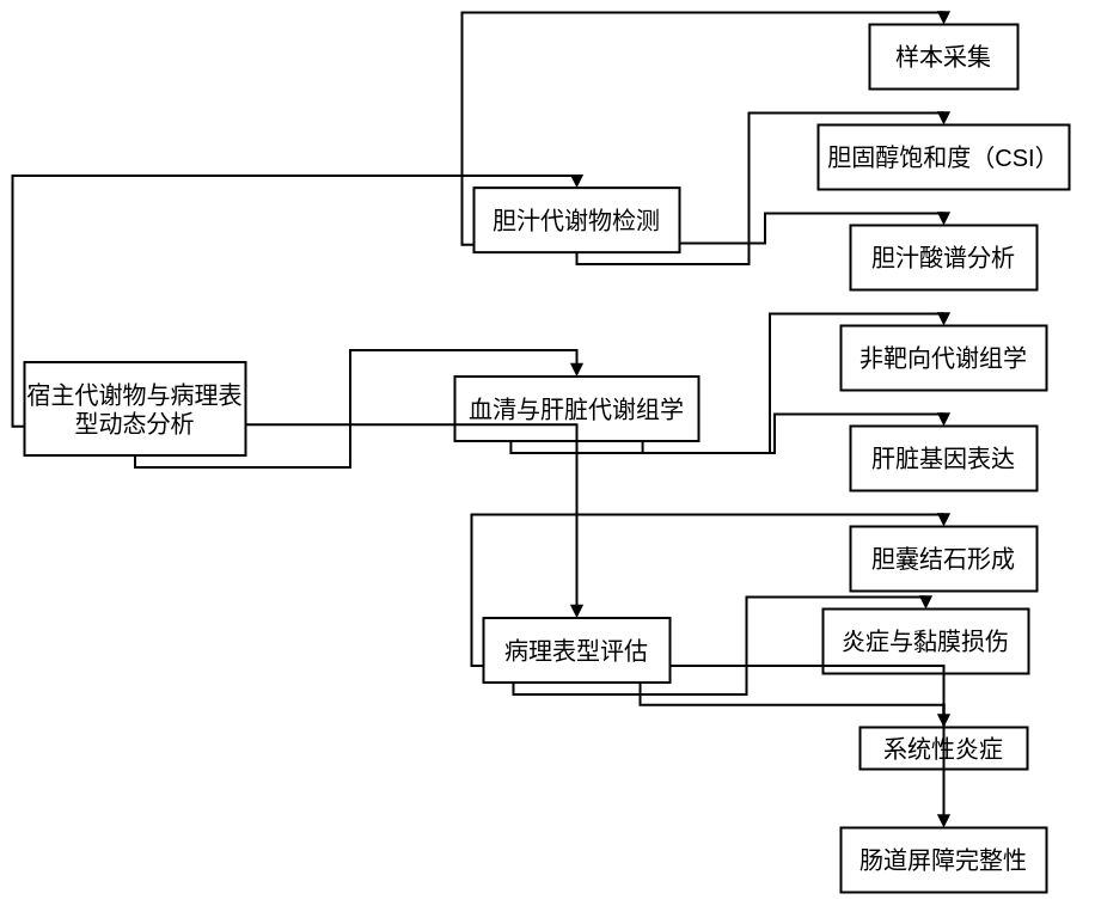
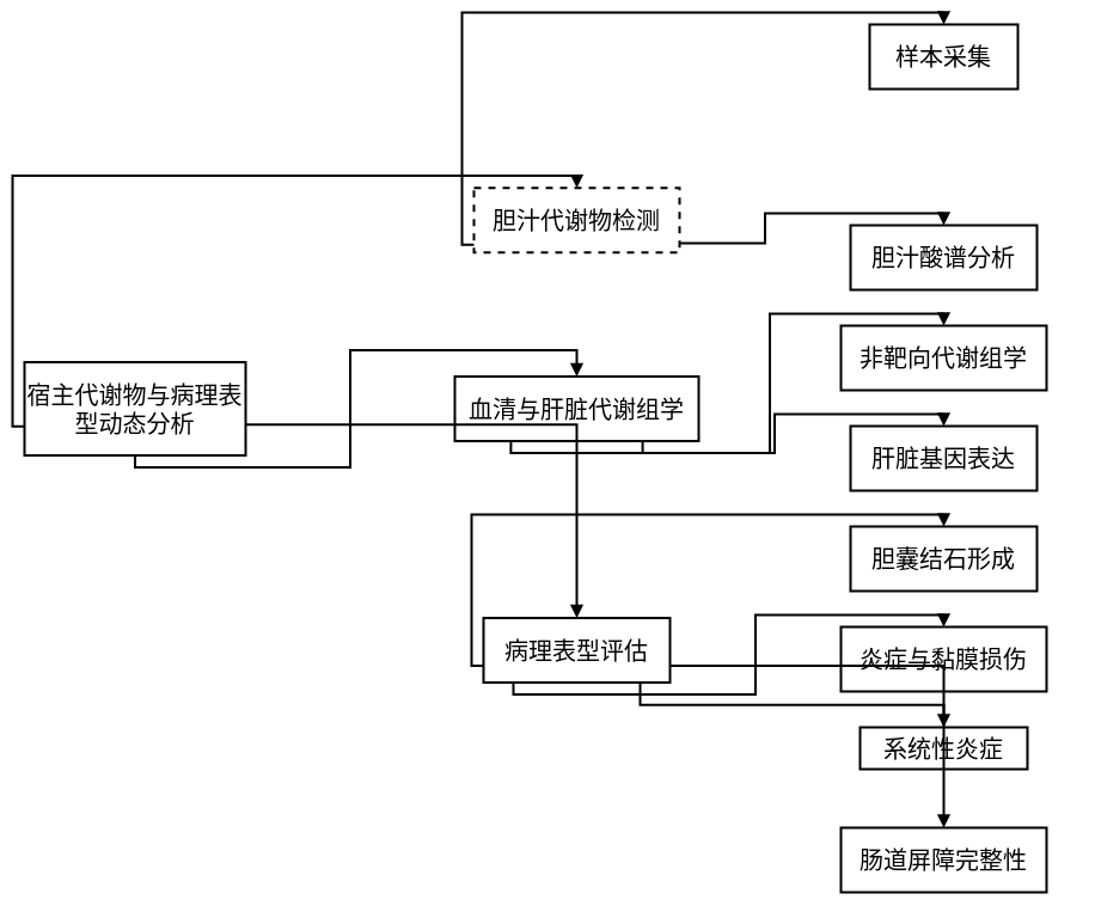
  <mxCell id="0" />
  <mxCell id="1" parent="0" />
  <mxCell id="2" value="宿主代谢物与病理表型动态分析" style="whiteSpace=wrap;strokeWidth=2;fontSize=20;" vertex="1" parent="1"><mxGeometry x="20" y="302.519" width="185" height="78" as="geometry" /></mxCell>
- <mxCell id="3" value="胆汁代谢物检测" style="whiteSpace=wrap;strokeWidth=2;fontSize=20;" vertex="1" parent="1"><mxGeometry x="396" y="156.63" width="172" height="54" as="geometry" /></mxCell>
+ <mxCell id="3" value="胆汁代谢物检测" style="whiteSpace=wrap;strokeWidth=2;fontSize=20;dashed=1;" vertex="1" parent="1"><mxGeometry x="396" y="156.63" width="172" height="54" as="geometry" /></mxCell>
  <mxCell id="4" value="血清与肝脏代谢组学" style="whiteSpace=wrap;strokeWidth=2;fontSize=20;" vertex="1" parent="1"><mxGeometry x="380" y="314.519" width="204" height="54" as="geometry" /></mxCell>
  <mxCell id="5" value="病理表型评估" style="whiteSpace=wrap;strokeWidth=2;fontSize=20;" vertex="1" parent="1"><mxGeometry x="404" y="516.533" width="156" height="54" as="geometry" /></mxCell>
  <mxCell id="6" value="样本采集" style="whiteSpace=wrap;strokeWidth=2;fontSize=20;" vertex="1" parent="1"><mxGeometry x="727" width="124" height="54" as="geometry" y="20" /></mxCell>
- <mxCell id="7" value="胆固醇饱和度（CSI）" style="whiteSpace=wrap;strokeWidth=2;fontSize=20;" vertex="1" parent="1"><mxGeometry x="684" y="104" width="210" height="54" as="geometry" /></mxCell>
  <mxCell id="8" value="胆汁酸谱分析" style="whiteSpace=wrap;strokeWidth=2;fontSize=20;" vertex="1" parent="1"><mxGeometry x="711" y="188" width="156" height="54" as="geometry" /></mxCell>
  <mxCell id="9" value="非靶向代谢组学" style="whiteSpace=wrap;strokeWidth=2;fontSize=20;" vertex="1" parent="1"><mxGeometry x="703" y="272" width="172" height="54" as="geometry" /></mxCell>
  <mxCell id="10" value="肝脏基因表达" style="whiteSpace=wrap;strokeWidth=2;fontSize=20;" vertex="1" parent="1"><mxGeometry x="711" y="356" width="156" height="54" as="geometry" /></mxCell>
  <mxCell id="11" value="胆囊结石形成" style="whiteSpace=wrap;strokeWidth=2;fontSize=20;" vertex="1" parent="1"><mxGeometry x="711" y="440" width="156" height="54" as="geometry" /></mxCell>
- <mxCell id="12" value="炎症与黏膜损伤" style="whiteSpace=wrap;strokeWidth=2;fontSize=20;" vertex="1" parent="1"><mxGeometry x="688" y="509" width="172" height="54" as="geometry" /></mxCell>
+ <mxCell id="12" value="炎症与黏膜损伤" style="whiteSpace=wrap;strokeWidth=2;fontSize=20;" vertex="1" parent="1"><mxGeometry x="703" y="524" width="172" height="54" as="geometry" /></mxCell>
  <mxCell id="13" value="系统性炎症" style="whiteSpace=wrap;strokeWidth=2;fontSize=20;" vertex="1" parent="1"><mxGeometry x="719" y="608" width="140" height="35" as="geometry" /></mxCell>
  <mxCell id="14" value="肠道屏障完整性" style="whiteSpace=wrap;strokeWidth=2;fontSize=20;" vertex="1" parent="1"><mxGeometry x="703" y="692" width="172" height="54" as="geometry" /></mxCell>
  <mxCell id="15" value="" style="startArrow=none;endArrow=block;exitX=0;exitY=0.69;entryX=0.5;entryY=0;rounded=0;orthogonal=1;fontSize=20;edgeStyle=orthogonalEdgeStyle;elbow=vertical;strokeWidth=2;" edge="1" parent="1" source="2" target="3"><mxGeometry relative="1" as="geometry" /></mxCell>
  <mxCell id="16" value="" style="startArrow=none;endArrow=block;exitX=0.5;exitY=1;entryX=0.5;entryY=0;rounded=0;orthogonal=1;fontSize=20;edgeStyle=orthogonalEdgeStyle;elbow=vertical;strokeWidth=2;" edge="1" parent="1" source="2" target="4"><mxGeometry relative="1" as="geometry" /></mxCell>
  <mxCell id="17" value="" style="startArrow=none;endArrow=block;exitX=1;exitY=0.67;entryX=0.5;entryY=0;rounded=0;orthogonal=1;fontSize=20;edgeStyle=orthogonalEdgeStyle;elbow=vertical;strokeWidth=2;" edge="1" parent="1" source="2" target="5"><mxGeometry relative="1" as="geometry" /></mxCell>
  <mxCell id="18" value="" style="startArrow=none;endArrow=block;exitX=0;exitY=0.88;entryX=0.5;entryY=0;rounded=0;orthogonal=1;fontSize=20;edgeStyle=orthogonalEdgeStyle;elbow=vertical;strokeWidth=2;" edge="1" parent="1" source="3" target="6"><mxGeometry relative="1" as="geometry" /></mxCell>
- <mxCell id="19" value="" style="startArrow=none;endArrow=block;exitX=0.5;exitY=1;entryX=0.5;entryY=0;rounded=0;orthogonal=1;fontSize=20;edgeStyle=orthogonalEdgeStyle;elbow=vertical;strokeWidth=2;" edge="1" parent="1" source="3" target="7"><mxGeometry relative="1" as="geometry" /></mxCell>
  <mxCell id="20" value="" style="startArrow=none;endArrow=block;exitX=1;exitY=0.86;entryX=0.5;entryY=0;rounded=0;orthogonal=1;fontSize=20;edgeStyle=orthogonalEdgeStyle;elbow=vertical;strokeWidth=2;" edge="1" parent="1" source="3" target="8"><mxGeometry relative="1" as="geometry" /></mxCell>
  <mxCell id="21" value="" style="startArrow=none;endArrow=block;exitX=0.23;exitY=1;entryX=0.5;entryY=0;rounded=0;orthogonal=1;fontSize=20;edgeStyle=orthogonalEdgeStyle;elbow=vertical;strokeWidth=2;" edge="1" parent="1" source="4" target="9"><mxGeometry relative="1" as="geometry" /></mxCell>
  <mxCell id="22" value="" style="startArrow=none;endArrow=block;exitX=0.77;exitY=1;entryX=0.5;entryY=0;rounded=0;orthogonal=1;fontSize=20;edgeStyle=orthogonalEdgeStyle;elbow=vertical;strokeWidth=2;" edge="1" parent="1" source="4" target="10"><mxGeometry relative="1" as="geometry" /></mxCell>
  <mxCell id="23" value="" style="startArrow=none;endArrow=block;exitX=0;exitY=0.74;entryX=0.5;entryY=0;rounded=0;orthogonal=1;fontSize=20;edgeStyle=orthogonalEdgeStyle;elbow=vertical;strokeWidth=2;" edge="1" parent="1" source="5" target="11"><mxGeometry relative="1" as="geometry" /></mxCell>
  <mxCell id="24" value="" style="startArrow=none;endArrow=block;exitX=0.16;exitY=1;entryX=0.5;entryY=0;rounded=0;orthogonal=1;fontSize=20;edgeStyle=orthogonalEdgeStyle;elbow=vertical;strokeWidth=2;" edge="1" parent="1" source="5" target="12"><mxGeometry relative="1" as="geometry" /></mxCell>
  <mxCell id="25" value="" style="startArrow=none;endArrow=block;exitX=0.84;exitY=1;entryX=0.5;entryY=0;rounded=0;orthogonal=1;fontSize=20;edgeStyle=orthogonalEdgeStyle;elbow=vertical;strokeWidth=2;" edge="1" parent="1" source="5" target="13"><mxGeometry relative="1" as="geometry" /></mxCell>
  <mxCell id="26" value="" style="startArrow=none;endArrow=block;exitX=1;exitY=0.74;entryX=0.5;entryY=0;rounded=0;orthogonal=1;fontSize=20;edgeStyle=orthogonalEdgeStyle;elbow=vertical;strokeWidth=2;" edge="1" parent="1" source="5" target="14"><mxGeometry relative="1" as="geometry" /></mxCell>
